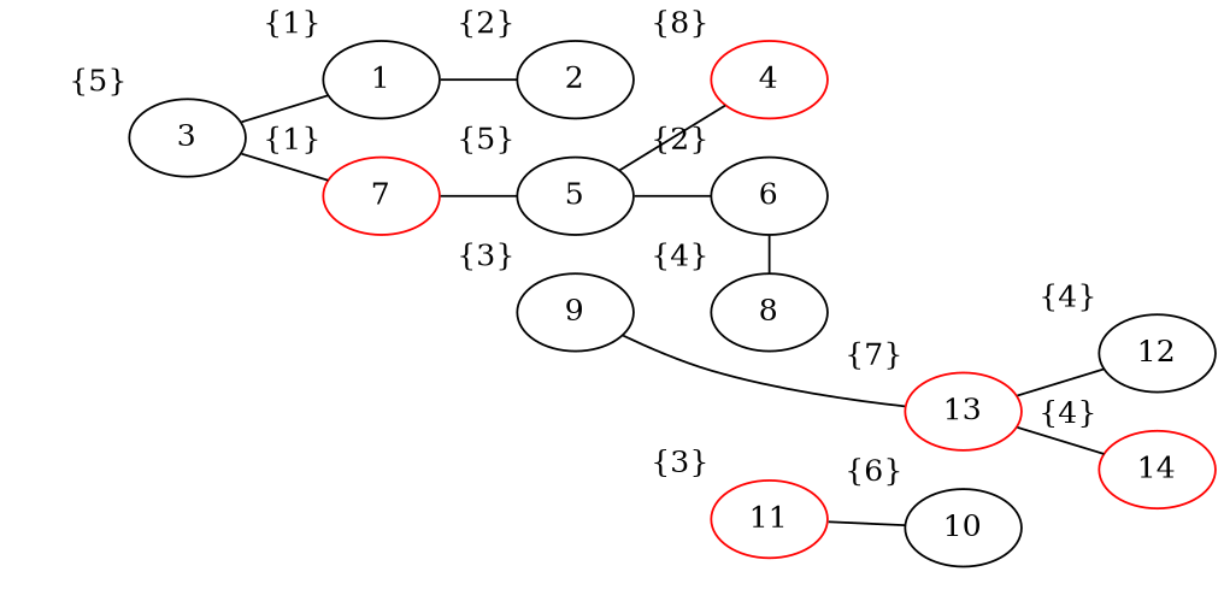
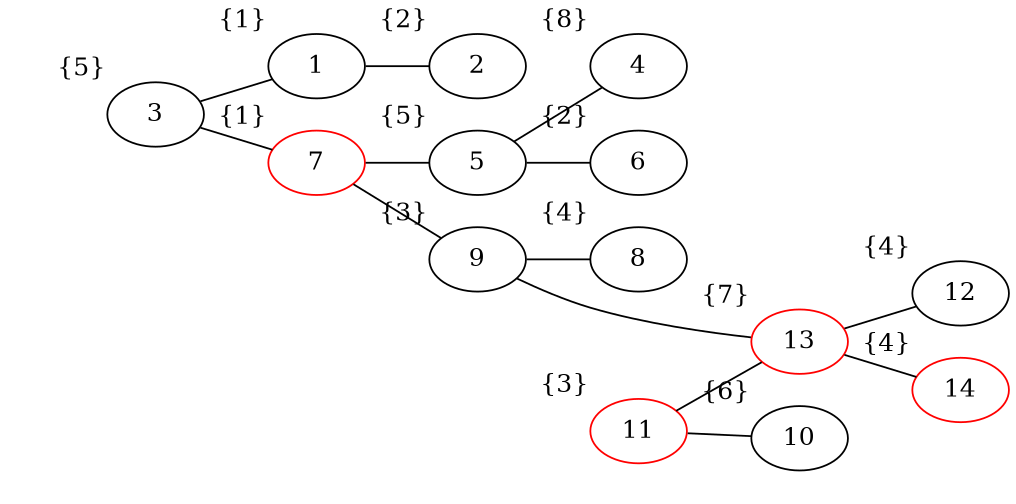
  strict graph {
    rankdir=LR
    node [color=black xlabel="{4}"]
    3 [xlabel="{5}"]
    12
    14 [color=red]
    1 [xlabel="{1}"]
    7 [color=red xlabel="{1}"]
    2 [xlabel="{2}"]
    5 [xlabel="{5}"]
    9 [xlabel="{3}"]
-   4 [color=red xlabel="{8}"]
+   4 [xlabel="{8}"]
    6 [xlabel="{2}"]
    8
    11 [color=red xlabel="{3}"]
    10 [xlabel="{6}"]
    13 [color=red xlabel="{7}"]
    subgraph sub_1 {
      rank=same
      3
    }
    subgraph sub_2 {
      rank=same
      12
      14
    }
    subgraph sub_3 {
      rank=same
      1
      7
    }
    subgraph sub_4 {
      rank=same
      2
      5
      9
    }
    subgraph sub_5 {
      rank=same
      4
      6
      8
      11
    }
    subgraph sub_6 {
      rank=same
      10
      13
    }
    3 -- 1
    3 -- 7
    1 -- 2
    7 -- 5
+   7 -- 9
    5 -- 4
    5 -- 6
-   6 -- 8
+   9 -- 8
    9 -- 13
    11 -- 10
+   11 -- 13
    13 -- 12
    13 -- 14
  }
